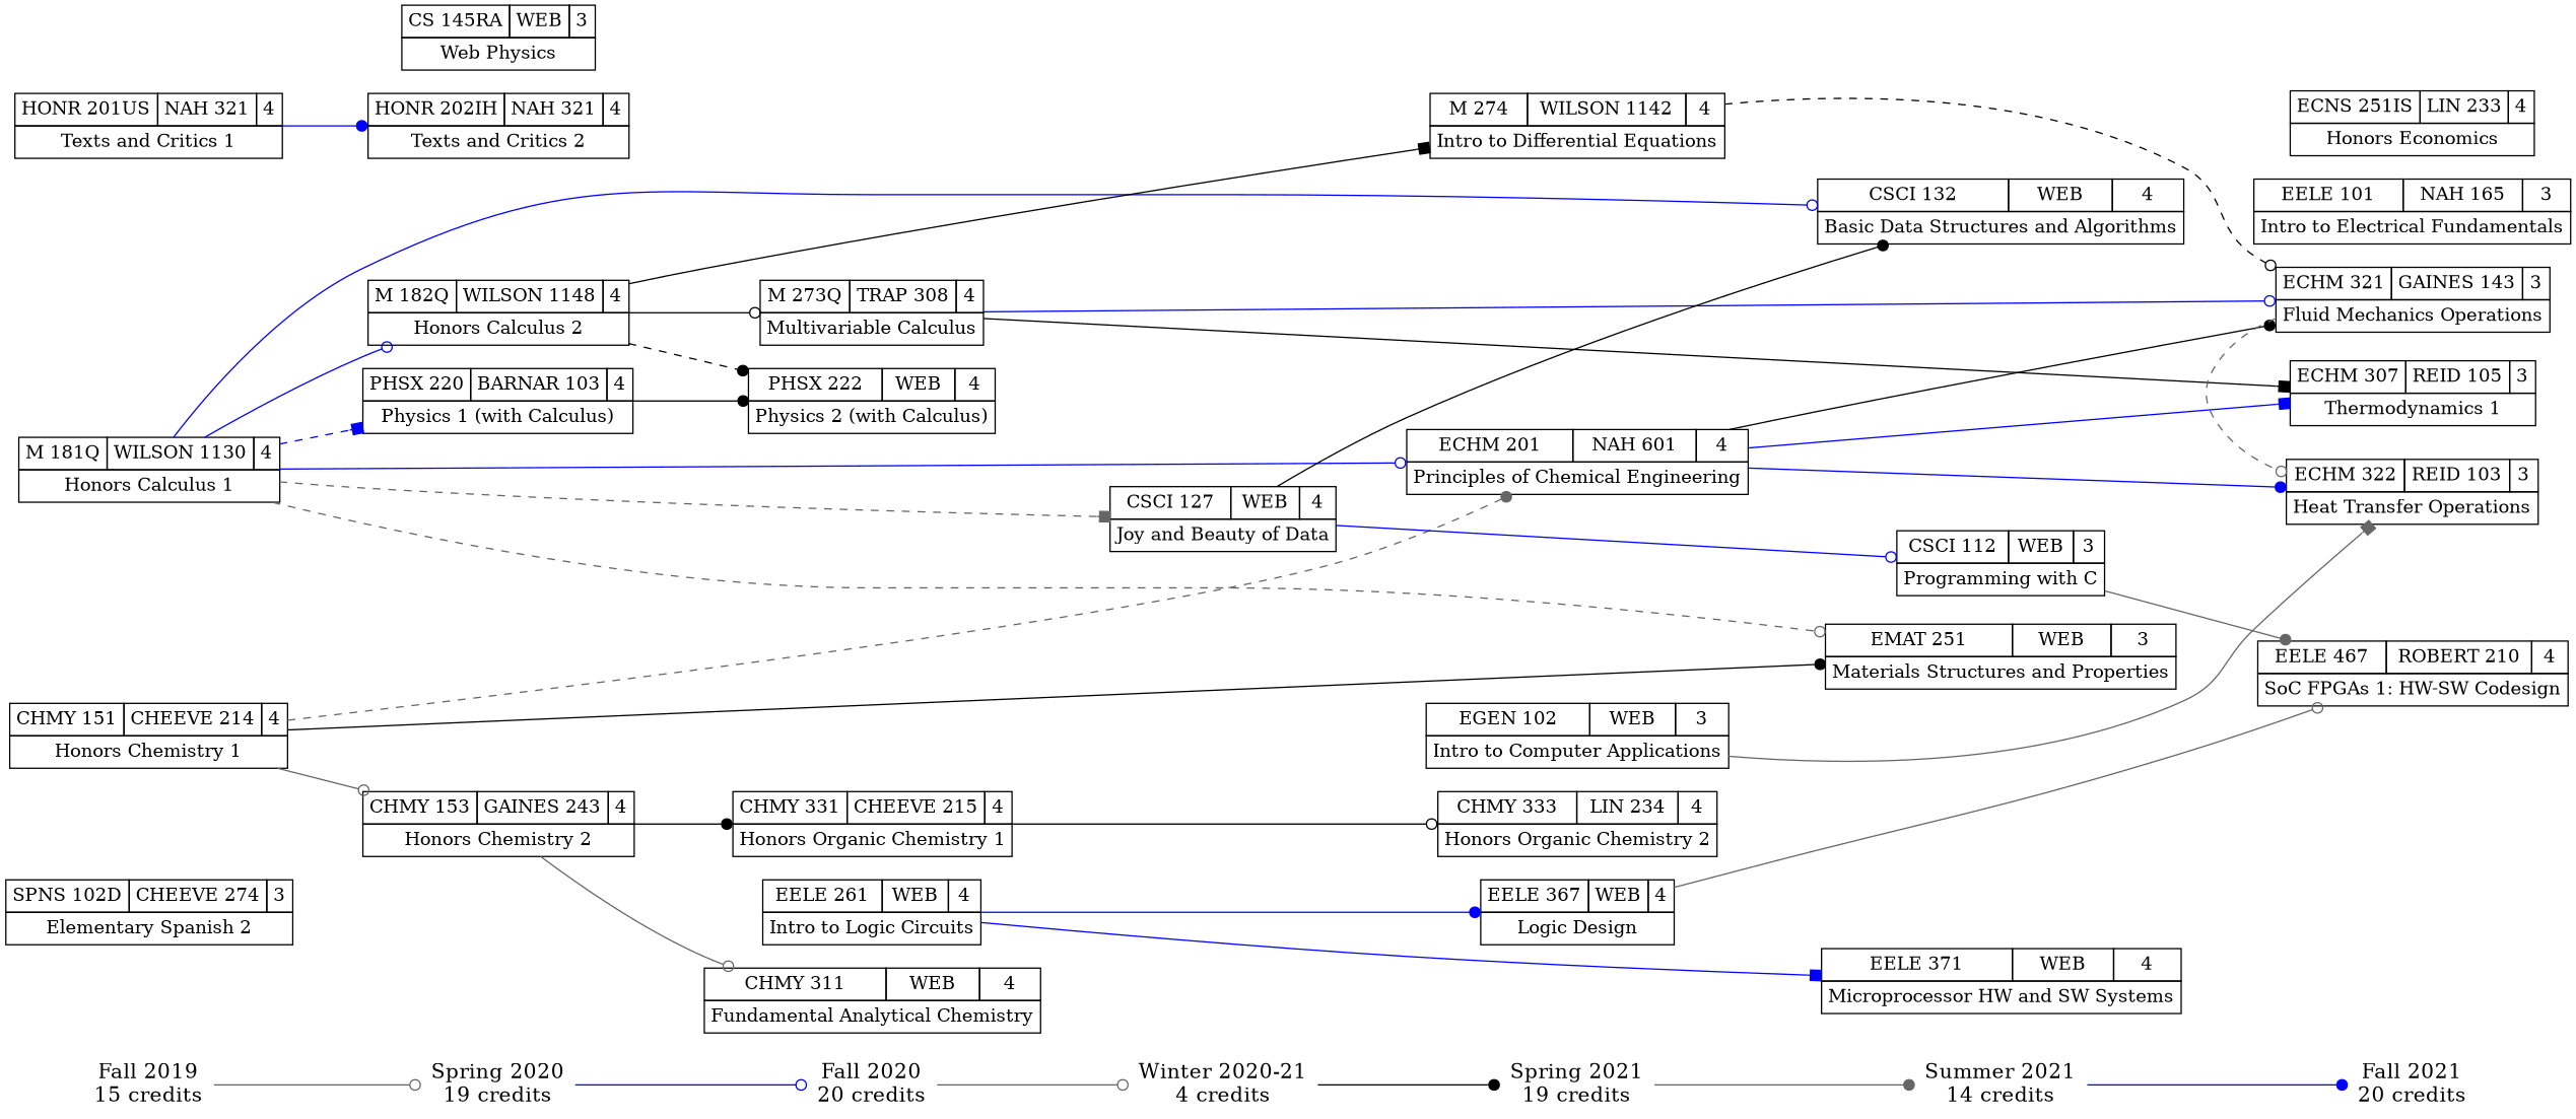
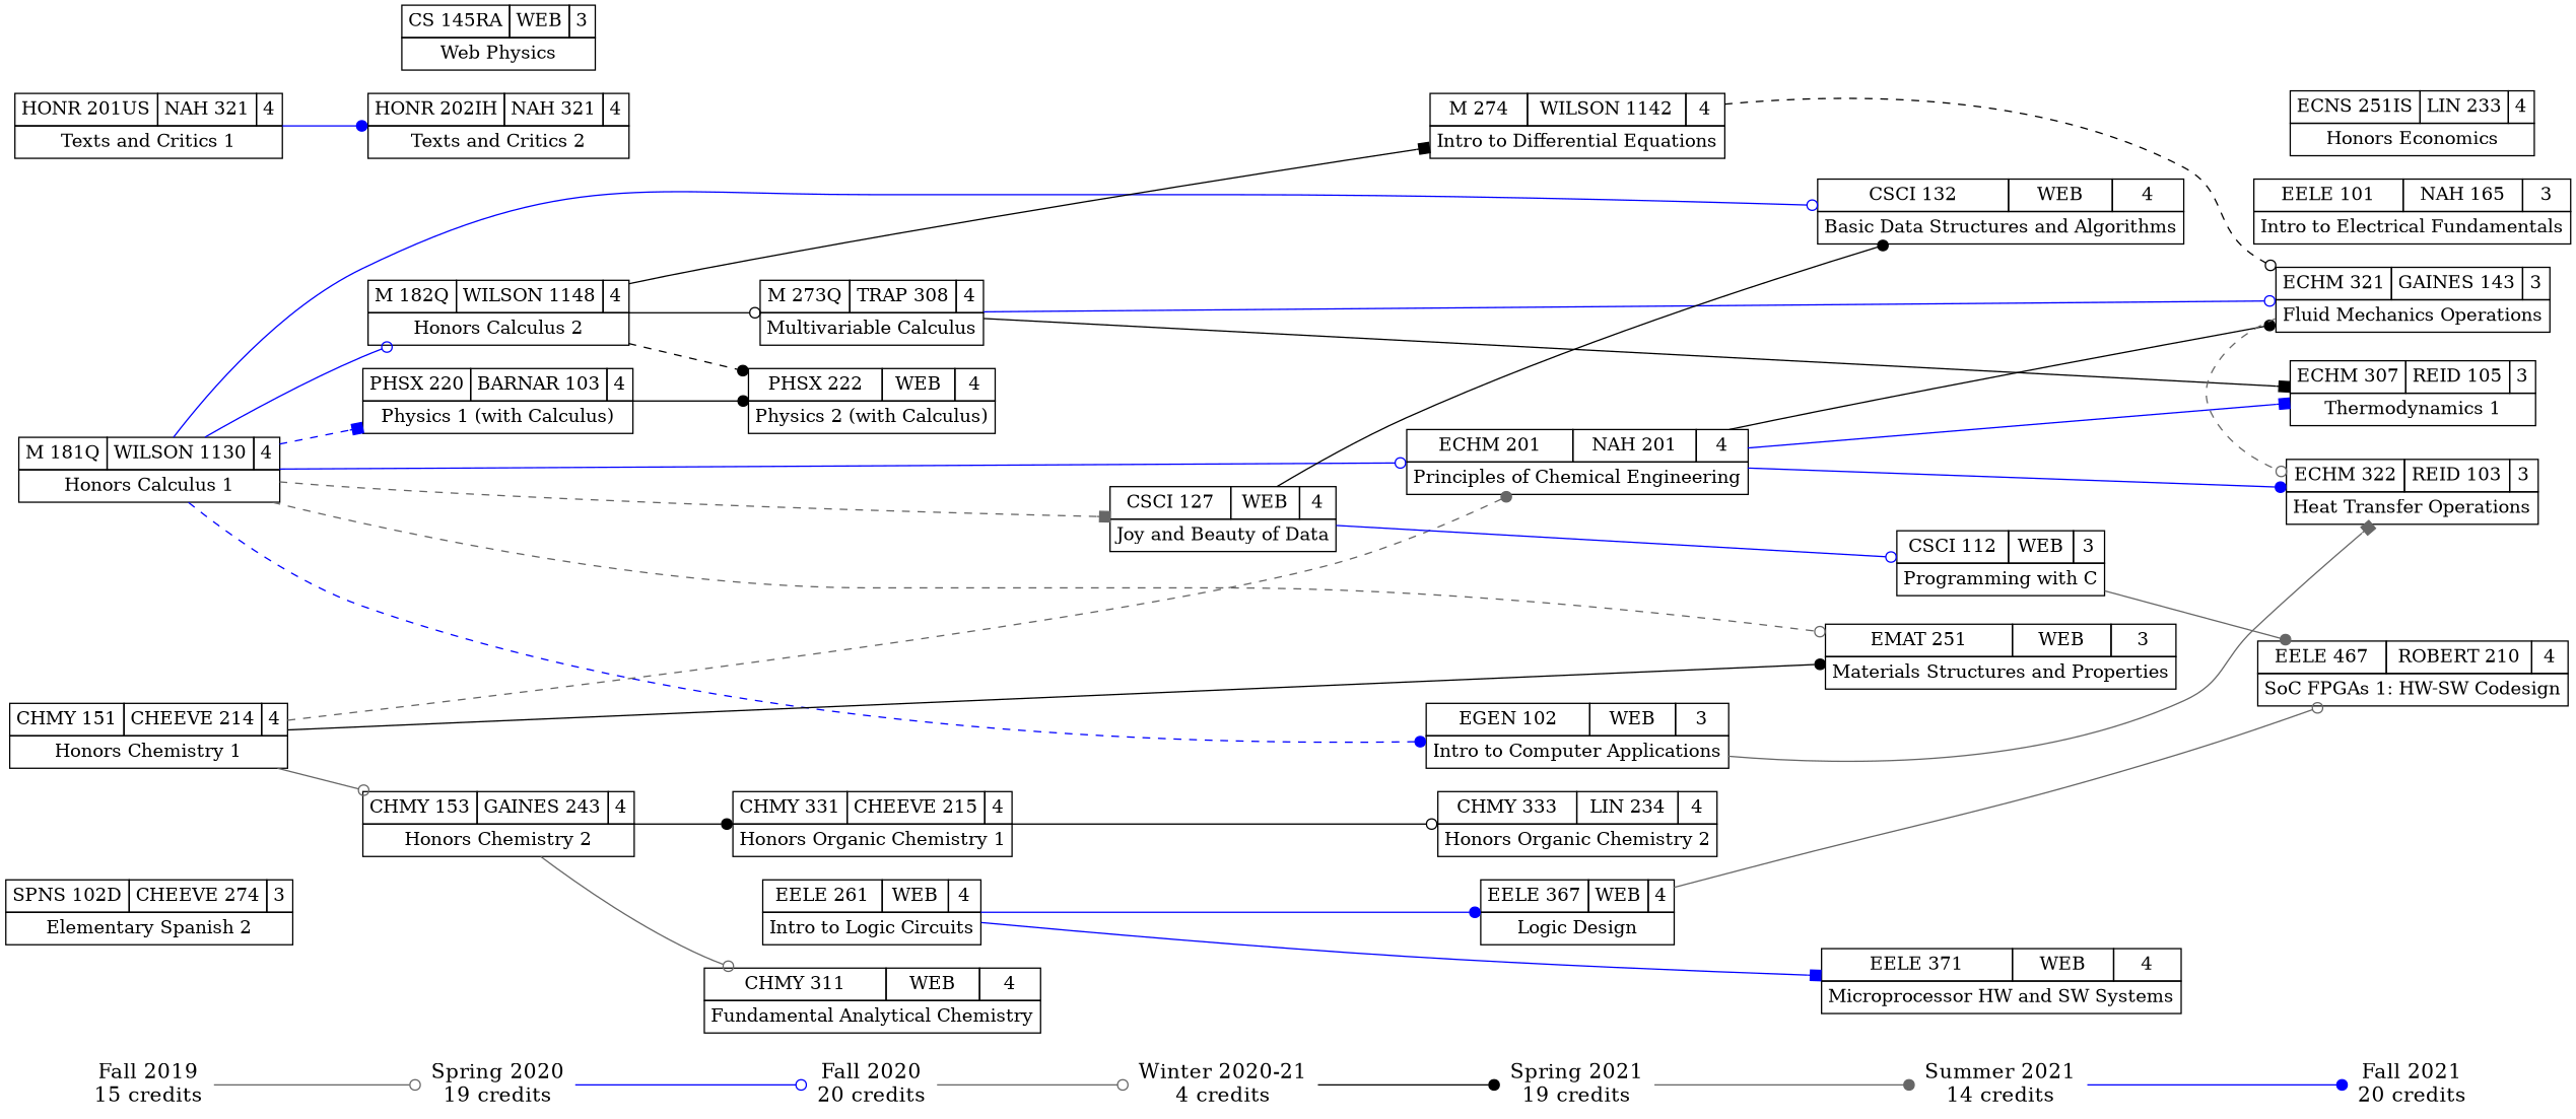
  digraph {
    rankdir=LR
    ranksep=.75
    node [shape=none margin=0]
    edge [arrowhead=odot color=blue]
    "Fall 2019" [fontsize=16 label="\N\n15 credits" shape=plaintext margin=""]
    "Spring 2020" [fontsize=16 label="\N\n19 credits" shape=plaintext margin=""]
    "Fall 2020" [fontsize=16 label="\N\n20 credits" shape=plaintext margin=""]
    "Winter 2020-21" [fontsize=16 label="\N\n4 credits" shape=plaintext margin=""]
    "Spring 2021" [fontsize=16 label="\N\n19 credits" shape=plaintext margin=""]
    "Summer 2021" [fontsize=16 label="\N\n14 credits" shape=plaintext margin=""]
    "Fall 2021" [fontsize=16 label="\N\n20 credits" shape=plaintext margin=""]
    "SPNS 102D" [label=<     <TABLE BORDER="0" CELLBORDER="1" CELLSPACING="0" CELLPADDING="4">     <TR>     <TD>\N</TD>     <TD>CHEEVE 274</TD>     <TD>3</TD>     </TR>     <TR><TD COLSPAN="3">Elementary Spanish 2</TD></TR>     </TABLE>>]
    "M 181Q" [label=<     <TABLE BORDER="0" CELLBORDER="1" CELLSPACING="0" CELLPADDING="4">     <TR>     <TD>\N</TD>     <TD>WILSON 1130</TD>     <TD>4</TD>     </TR>     <TR><TD COLSPAN="3">Honors Calculus 1</TD></TR>     </TABLE>>]
    "HONR 201US" [label=<     <TABLE BORDER="0" CELLBORDER="1" CELLSPACING="0" CELLPADDING="4">     <TR>     <TD>\N</TD>     <TD>NAH 321</TD>     <TD>4</TD>     </TR>     <TR><TD COLSPAN="3">Texts and Critics 1</TD></TR>     </TABLE>>]
    "CHMY 151" [label=<     <TABLE BORDER="0" CELLBORDER="1" CELLSPACING="0" CELLPADDING="4">     <TR>     <TD>\N</TD>     <TD>CHEEVE 214</TD>     <TD>4</TD>     </TR>     <TR><TD COLSPAN="3">Honors Chemistry 1</TD></TR>     </TABLE>>]
    "PHSX 220" [label=<     <TABLE BORDER="0" CELLBORDER="1" CELLSPACING="0" CELLPADDING="4">     <TR>     <TD>\N</TD>     <TD>BARNAR 103</TD>     <TD>4</TD>     </TR>     <TR><TD COLSPAN="3">Physics 1 (with Calculus)</TD></TR>     </TABLE>>]
    "M 182Q" [label=<     <TABLE BORDER="0" CELLBORDER="1" CELLSPACING="0" CELLPADDING="4">     <TR>     <TD>\N</TD>     <TD>WILSON 1148</TD>     <TD>4</TD>     </TR>     <TR><TD COLSPAN="3">Honors Calculus 2</TD></TR>     </TABLE>>]
    "HONR 202IH" [label=<     <TABLE BORDER="0" CELLBORDER="1" CELLSPACING="0" CELLPADDING="4">     <TR>     <TD>\N</TD>     <TD>NAH 321</TD>     <TD>4</TD>     </TR>     <TR><TD COLSPAN="3">Texts and Critics 2</TD></TR>     </TABLE>>]
    "CS 145RA" [label=<     <TABLE BORDER="0" CELLBORDER="1" CELLSPACING="0" CELLPADDING="4">     <TR>     <TD>\N</TD>     <TD>WEB</TD>     <TD>3</TD>     </TR>     <TR><TD COLSPAN="3">Web Physics</TD></TR>     </TABLE>>]
    "CHMY 153" [label=<     <TABLE BORDER="0" CELLBORDER="1" CELLSPACING="0" CELLPADDING="4">     <TR>     <TD>\N</TD>     <TD>GAINES 243</TD>     <TD>4</TD>     </TR>     <TR><TD COLSPAN="3">Honors Chemistry 2</TD></TR>     </TABLE>>]
    "PHSX 222" [label=<     <TABLE BORDER="0" CELLBORDER="1" CELLSPACING="0" CELLPADDING="4">     <TR>     <TD>\N</TD>     <TD>WEB</TD>     <TD>4</TD>     </TR>     <TR><TD COLSPAN="3">Physics 2 (with Calculus)</TD></TR>     </TABLE>>]
    "M 273Q" [label=<     <TABLE BORDER="0" CELLBORDER="1" CELLSPACING="0" CELLPADDING="4">     <TR>     <TD>\N</TD>     <TD>TRAP 308</TD>     <TD>4</TD>     </TR>     <TR><TD COLSPAN="3">Multivariable Calculus</TD></TR>     </TABLE>>]
    "EELE 261" [label=<     <TABLE BORDER="0" CELLBORDER="1" CELLSPACING="0" CELLPADDING="4">     <TR>     <TD>\N</TD>     <TD>WEB</TD>     <TD>4</TD>     </TR>     <TR><TD COLSPAN="3">Intro to Logic Circuits</TD></TR>     </TABLE>>]
    "CHMY 331" [label=<     <TABLE BORDER="0" CELLBORDER="1" CELLSPACING="0" CELLPADDING="4">     <TR>     <TD>\N</TD>     <TD>CHEEVE 215</TD>     <TD>4</TD>     </TR>     <TR><TD COLSPAN="3">Honors Organic Chemistry 1</TD></TR>     </TABLE>>]
    "CHMY 311" [label=<     <TABLE BORDER="0" CELLBORDER="1" CELLSPACING="0" CELLPADDING="4">     <TR>     <TD>\N</TD>     <TD>WEB</TD>     <TD>4</TD>     </TR>     <TR><TD COLSPAN="3">Fundamental Analytical Chemistry</TD></TR>     </TABLE>>]
    "CSCI 127" [label=<     <TABLE BORDER="0" CELLBORDER="1" CELLSPACING="0" CELLPADDING="4">     <TR>     <TD>\N</TD>     <TD>WEB</TD>     <TD>4</TD>     </TR>     <TR><TD COLSPAN="3">Joy and Beauty of Data</TD></TR>     </TABLE>>]
    "M 274" [label=<     <TABLE BORDER="0" CELLBORDER="1" CELLSPACING="0" CELLPADDING="4">     <TR>     <TD>\N</TD>     <TD>WILSON 1142</TD>     <TD>4</TD>     </TR>     <TR><TD COLSPAN="3">Intro to Differential Equations</TD></TR>     </TABLE>>]
    "EGEN 102" [label=<     <TABLE BORDER="0" CELLBORDER="1" CELLSPACING="0" CELLPADDING="4">     <TR>     <TD>\N</TD>     <TD>WEB</TD>     <TD>3</TD>     </TR>     <TR><TD COLSPAN="3">Intro to Computer Applications</TD></TR>     </TABLE>>]
    "EELE 367" [label=<     <TABLE BORDER="0" CELLBORDER="1" CELLSPACING="0" CELLPADDING="4">     <TR>     <TD>\N</TD>     <TD>WEB</TD>     <TD>4</TD>     </TR>     <TR><TD COLSPAN="3">Logic Design</TD></TR>     </TABLE>>]
-   "ECHM 201" [label=<     <TABLE BORDER="0" CELLBORDER="1" CELLSPACING="0" CELLPADDING="4">     <TR>     <TD>\N</TD>     <TD>NAH 601</TD>     <TD>4</TD>     </TR>     <TR><TD COLSPAN="3">Principles of Chemical Engineering</TD></TR>     </TABLE>>]
+   "ECHM 201" [label=<     <TABLE BORDER="0" CELLBORDER="1" CELLSPACING="0" CELLPADDING="4">     <TR>     <TD>\N</TD>     <TD>NAH 201</TD>     <TD>4</TD>     </TR>     <TR><TD COLSPAN="3">Principles of Chemical Engineering</TD></TR>     </TABLE>>]
    "CHMY 333" [label=<     <TABLE BORDER="0" CELLBORDER="1" CELLSPACING="0" CELLPADDING="4">     <TR>     <TD>\N</TD>     <TD>LIN 234</TD>     <TD>4</TD>     </TR>     <TR><TD COLSPAN="3">Honors Organic Chemistry 2</TD></TR>     </TABLE>>]
    "EMAT 251" [label=<     <TABLE BORDER="0" CELLBORDER="1" CELLSPACING="0" CELLPADDING="4">     <TR>     <TD>\N</TD>     <TD>WEB</TD>     <TD>3</TD>     </TR>     <TR><TD COLSPAN="3">Materials Structures and Properties</TD></TR>     </TABLE>>]
    "EELE 371" [label=<     <TABLE BORDER="0" CELLBORDER="1" CELLSPACING="0" CELLPADDING="4">     <TR>     <TD>\N</TD>     <TD>WEB</TD>     <TD>4</TD>     </TR>     <TR><TD COLSPAN="3">Microprocessor HW and SW Systems</TD></TR>     </TABLE>>]
    "CSCI 132" [label=<     <TABLE BORDER="0" CELLBORDER="1" CELLSPACING="0" CELLPADDING="4">     <TR>     <TD>\N</TD>     <TD>WEB</TD>     <TD>4</TD>     </TR>     <TR><TD COLSPAN="3">Basic Data Structures and Algorithms</TD></TR>     </TABLE>>]
    "CSCI 112" [label=<     <TABLE BORDER="0" CELLBORDER="1" CELLSPACING="0" CELLPADDING="4">     <TR>     <TD>\N</TD>     <TD>WEB</TD>     <TD>3</TD>     </TR>     <TR><TD COLSPAN="3">Programming with C</TD></TR>     </TABLE>>]
    "EELE 467" [label=<     <TABLE BORDER="0" CELLBORDER="1" CELLSPACING="0" CELLPADDING="4">     <TR>     <TD>\N</TD>     <TD>ROBERT 210</TD>     <TD>4</TD>     </TR>     <TR><TD COLSPAN="3">SoC FPGAs 1: HW-SW Codesign</TD></TR>     </TABLE>>]
    "EELE 101" [label=<     <TABLE BORDER="0" CELLBORDER="1" CELLSPACING="0" CELLPADDING="4">     <TR>     <TD>\N</TD>     <TD>NAH 165</TD>     <TD>3</TD>     </TR>     <TR><TD COLSPAN="3">Intro to Electrical Fundamentals</TD></TR>     </TABLE>>]
    "ECNS 251IS" [label=<     <TABLE BORDER="0" CELLBORDER="1" CELLSPACING="0" CELLPADDING="4">     <TR>     <TD>\N</TD>     <TD>LIN 233</TD>     <TD>4</TD>     </TR>     <TR><TD COLSPAN="3">Honors Economics</TD></TR>     </TABLE>>]
    "ECHM 322" [label=<     <TABLE BORDER="0" CELLBORDER="1" CELLSPACING="0" CELLPADDING="4">     <TR>     <TD>\N</TD>     <TD>REID 103</TD>     <TD>3</TD>     </TR>     <TR><TD COLSPAN="3">Heat Transfer Operations</TD></TR>     </TABLE>>]
    "ECHM 321" [label=<     <TABLE BORDER="0" CELLBORDER="1" CELLSPACING="0" CELLPADDING="4">     <TR>     <TD>\N</TD>     <TD>GAINES 143</TD>     <TD>3</TD>     </TR>     <TR><TD COLSPAN="3">Fluid Mechanics Operations</TD></TR>     </TABLE>>]
    "ECHM 307" [label=<     <TABLE BORDER="0" CELLBORDER="1" CELLSPACING="0" CELLPADDING="4">     <TR>     <TD>\N</TD>     <TD>REID 105</TD>     <TD>3</TD>     </TR>     <TR><TD COLSPAN="3">Thermodynamics 1</TD></TR>     </TABLE>>]
    subgraph sub_1 {
      "Fall 2019"
      "Spring 2020"
      "Fall 2020"
      "Winter 2020-21"
      "Spring 2021"
      "Summer 2021"
      "Fall 2021"
    }
    subgraph sub_2 {
      subgraph sub_3 {
        rank=same
        "Fall 2019"
        "SPNS 102D"
        "M 181Q"
        "HONR 201US"
        "CHMY 151"
      }
      subgraph sub_4 {
        rank=same
        "Spring 2020"
        "PHSX 220"
        "M 182Q"
        "HONR 202IH"
        "CS 145RA"
        "CHMY 153"
      }
      subgraph sub_5 {
        rank=same
        "Fall 2020"
        "PHSX 222"
        "M 273Q"
        "EELE 261"
        "CHMY 331"
        "CHMY 311"
      }
      subgraph sub_6 {
        rank=same
        "Winter 2020-21"
        "CSCI 127"
      }
      subgraph sub_7 {
        rank=same
        "Spring 2021"
        "M 274"
        "EGEN 102"
        "EELE 367"
        "ECHM 201"
        "CHMY 333"
      }
      subgraph sub_8 {
        rank=same
        "Summer 2021"
        "EMAT 251"
        "EELE 371"
        "CSCI 132"
        "CSCI 112"
      }
      subgraph sub_9 {
        rank=same
        "Fall 2021"
        "EELE 467"
        "EELE 101"
        "ECNS 251IS"
        "ECHM 322"
        "ECHM 321"
        "ECHM 307"
      }
    }
    "Fall 2019" -> "Spring 2020" [color=gray40]
    "Spring 2020" -> "Fall 2020"
    "Fall 2020" -> "Winter 2020-21" [color=gray40]
    "Winter 2020-21" -> "Spring 2021" [arrowhead=dot color=black]
    "Spring 2021" -> "Summer 2021" [arrowhead=dot color=gray40]
    "Summer 2021" -> "Fall 2021" [arrowhead=dot]
    "M 181Q" -> "PHSX 220" [arrowhead=box style=dashed]
    "M 181Q" -> "M 182Q"
    "M 181Q" -> "CSCI 127" [arrowhead=box color=gray40 style=dashed]
+   "M 181Q" -> "EGEN 102" [arrowhead=dot style=dashed]
    "M 181Q" -> "ECHM 201"
    "M 181Q" -> "EMAT 251" [color=gray40 style=dashed]
    "M 181Q" -> "CSCI 132"
    "HONR 201US" -> "HONR 202IH" [arrowhead=dot]
    "CHMY 151" -> "CHMY 153" [color=gray40]
    "CHMY 151" -> "ECHM 201" [arrowhead=dot color=gray40 style=dashed]
    "CHMY 151" -> "EMAT 251" [arrowhead=dot color=black]
    "PHSX 220" -> "PHSX 222" [arrowhead=dot color=black]
    "M 182Q" -> "PHSX 222" [arrowhead=dot color=black style=dashed]
    "M 182Q" -> "M 273Q" [color=black]
    "M 182Q" -> "M 274" [arrowhead=box color=black]
    "CHMY 153" -> "CHMY 331" [arrowhead=dot color=black]
    "CHMY 153" -> "CHMY 311" [color=gray40]
    "M 273Q" -> "ECHM 321"
    "M 273Q" -> "ECHM 307" [arrowhead=box color=black]
    "EELE 261" -> "EELE 367" [arrowhead=dot]
    "EELE 261" -> "EELE 371" [arrowhead=box]
    "CHMY 331" -> "CHMY 333" [color=black]
    "CSCI 127" -> "CSCI 132" [arrowhead=dot color=black]
    "CSCI 127" -> "CSCI 112"
    "M 274" -> "ECHM 321" [color=black style=dashed]
    "EGEN 102" -> "ECHM 322" [arrowhead=box color=gray40]
    "EELE 367" -> "EELE 467" [color=gray40]
    "ECHM 201" -> "ECHM 322" [arrowhead=dot]
    "ECHM 201" -> "ECHM 321" [arrowhead=dot color=black]
    "ECHM 201" -> "ECHM 307" [arrowhead=box]
    "CSCI 112" -> "EELE 467" [arrowhead=dot color=gray40]
    "ECHM 321" -> "ECHM 322" [color=gray40 style=dashed]
  }
